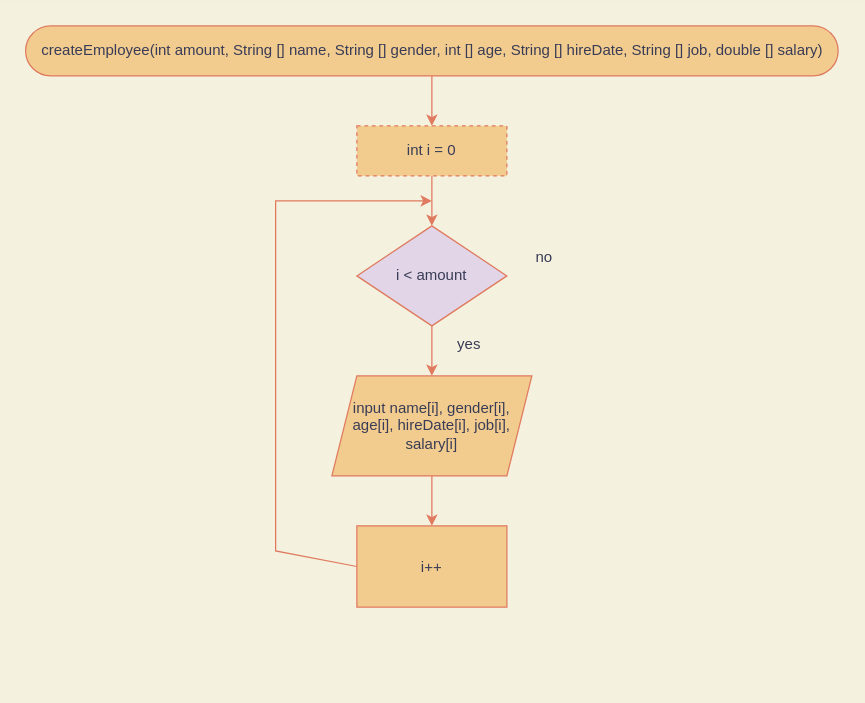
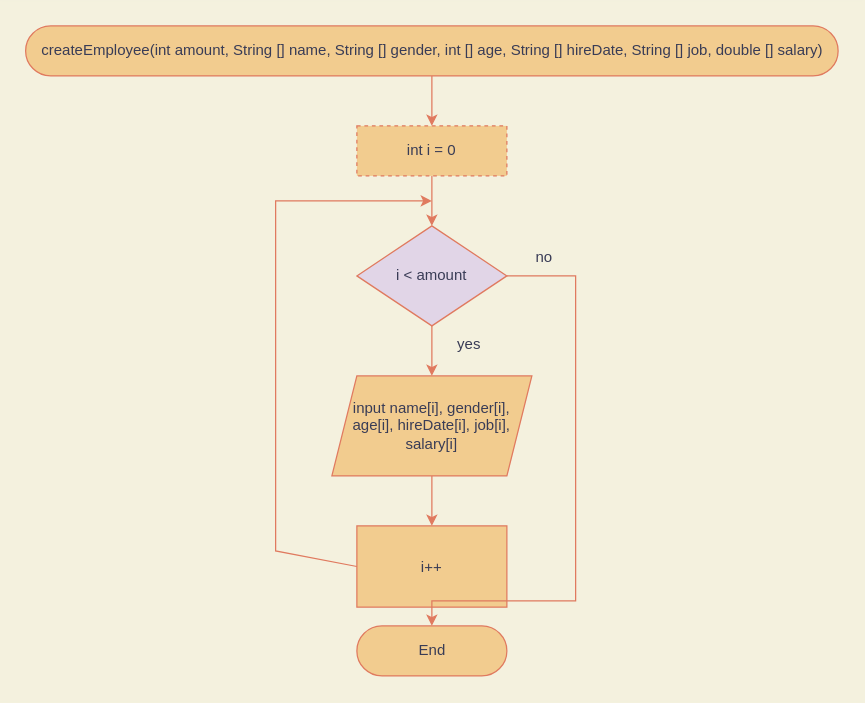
  <mxCell id="0" />
  <mxCell id="1" parent="0" />
  <mxCell id="2" value="createEmployee(int amount, String [] name, String [] gender, int [] age, String [] hireDate, String [] job, double [] salary)" style="html=1;dashed=0;whitespace=wrap;shape=mxgraph.dfd.start;fillColor=#F2CC8F;strokeColor=#E07A5F;fontColor=#393C56;" vertex="1" parent="1"><mxGeometry x="20" y="20" width="650" height="40" as="geometry" /></mxCell>
  <mxCell id="3" value="int i = 0" style="rounded=0;whiteSpace=wrap;html=1;fillColor=#F2CC8F;strokeColor=#E07A5F;fontColor=#393C56;dashed=1;" vertex="1" parent="1"><mxGeometry x="285" y="100" width="120" height="40" as="geometry" /></mxCell>
  <mxCell id="4" value="i &amp;lt; amount" style="rhombus;whiteSpace=wrap;html=1;fillColor=#e1d5e7;strokeColor=#E07A5F;fontColor=#393C56;" vertex="1" parent="1"><mxGeometry x="285" y="180" width="120" height="80" as="geometry" /></mxCell>
  <mxCell id="5" value="" style="endArrow=classic;html=1;rounded=0;exitX=0.5;exitY=0.5;exitDx=0;exitDy=20;exitPerimeter=0;entryX=0.5;entryY=0;entryDx=0;entryDy=0;labelBackgroundColor=#F4F1DE;strokeColor=#E07A5F;fontColor=#393C56;" edge="1" parent="1" source="2" target="3"><mxGeometry width="50" height="50" relative="1" as="geometry"><mxPoint x="10" y="180" as="sourcePoint" /><mxPoint x="170" y="80" as="targetPoint" /></mxGeometry></mxCell>
  <mxCell id="6" value="input name[i], gender[i], age[i], hireDate[i], job[i], salary[i]" style="shape=parallelogram;perimeter=parallelogramPerimeter;whiteSpace=wrap;html=1;fixedSize=1;fillColor=#F2CC8F;strokeColor=#E07A5F;fontColor=#393C56;" vertex="1" parent="1"><mxGeometry x="265" y="300" width="160" height="80" as="geometry" /></mxCell>
  <mxCell id="7" value="i++" style="rounded=0;whiteSpace=wrap;html=1;fillColor=#F2CC8F;strokeColor=#E07A5F;fontColor=#393C56;" vertex="1" parent="1"><mxGeometry x="285" y="420" width="120" height="65" as="geometry" /></mxCell>
+ <mxCell id="8" value="" style="endArrow=classic;html=1;rounded=0;entryX=0.5;entryY=0.5;entryDx=0;entryDy=-20;entryPerimeter=0;exitX=1;exitY=0.5;exitDx=0;exitDy=0;labelBackgroundColor=#F4F1DE;strokeColor=#E07A5F;fontColor=#393C56;" edge="1" parent="1" source="4" target="12"><mxGeometry width="50" height="50" relative="1" as="geometry"><mxPoint x="160" y="420" as="sourcePoint" /><mxPoint x="210" y="370" as="targetPoint" /><Array as="points"><mxPoint x="460" y="220" /><mxPoint x="460" y="480" /><mxPoint x="345" y="480" /></Array></mxGeometry></mxCell>
  <mxCell id="9" value="" style="endArrow=classic;html=1;rounded=0;entryX=0.5;entryY=0;entryDx=0;entryDy=0;exitX=0.5;exitY=1;exitDx=0;exitDy=0;labelBackgroundColor=#F4F1DE;strokeColor=#E07A5F;fontColor=#393C56;" edge="1" parent="1" source="6" target="7"><mxGeometry width="50" height="50" relative="1" as="geometry"><mxPoint x="100" y="270" as="sourcePoint" /><mxPoint x="150" y="220" as="targetPoint" /></mxGeometry></mxCell>
  <mxCell id="10" value="" style="endArrow=classic;html=1;rounded=0;entryX=0.5;entryY=0;entryDx=0;entryDy=0;exitX=0.5;exitY=1;exitDx=0;exitDy=0;labelBackgroundColor=#F4F1DE;strokeColor=#E07A5F;fontColor=#393C56;" edge="1" parent="1" source="4" target="6"><mxGeometry width="50" height="50" relative="1" as="geometry"><mxPoint x="110" y="280" as="sourcePoint" /><mxPoint x="160" y="230" as="targetPoint" /></mxGeometry></mxCell>
  <mxCell id="11" value="" style="endArrow=classic;html=1;rounded=0;entryX=0.5;entryY=0;entryDx=0;entryDy=0;exitX=0.5;exitY=1;exitDx=0;exitDy=0;labelBackgroundColor=#F4F1DE;strokeColor=#E07A5F;fontColor=#393C56;" edge="1" parent="1" source="3" target="4"><mxGeometry width="50" height="50" relative="1" as="geometry"><mxPoint x="120" y="290" as="sourcePoint" /><mxPoint x="170" y="240" as="targetPoint" /></mxGeometry></mxCell>
+ <mxCell id="12" value="End" style="html=1;dashed=0;whitespace=wrap;shape=mxgraph.dfd.start;fillColor=#F2CC8F;strokeColor=#E07A5F;fontColor=#393C56;" vertex="1" parent="1"><mxGeometry x="285" y="500" width="120" height="40" as="geometry" /></mxCell>
  <mxCell id="13" value="" style="endArrow=classic;html=1;rounded=0;exitX=0;exitY=0.5;exitDx=0;exitDy=0;labelBackgroundColor=#F4F1DE;strokeColor=#E07A5F;fontColor=#393C56;" edge="1" parent="1" source="7"><mxGeometry width="50" height="50" relative="1" as="geometry"><mxPoint x="80" y="380" as="sourcePoint" /><mxPoint x="345" y="160" as="targetPoint" /><Array as="points"><mxPoint x="220" y="440" /><mxPoint x="220" y="160" /></Array></mxGeometry></mxCell>
  <mxCell id="14" value="yes" style="text;html=1;strokeColor=none;fillColor=none;align=center;verticalAlign=middle;whiteSpace=wrap;rounded=0;fontColor=#393C56;" vertex="1" parent="1"><mxGeometry x="345" y="260" width="60" height="30" as="geometry" /></mxCell>
  <mxCell id="15" value="no" style="text;html=1;strokeColor=none;fillColor=none;align=center;verticalAlign=middle;whiteSpace=wrap;rounded=0;fontColor=#393C56;" vertex="1" parent="1"><mxGeometry x="405" y="190" width="60" height="30" as="geometry" /></mxCell>
